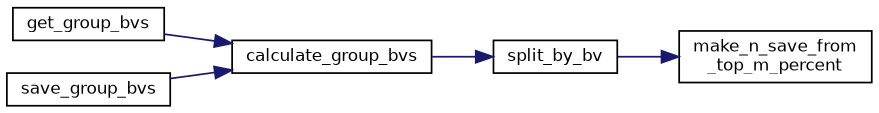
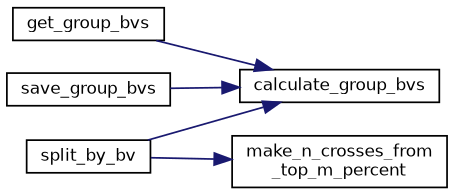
  digraph {
    rankdir=RL
    node [color=black fillcolor=white fontname=Helvetica fontsize=10 shape=record style=filled]
    edge [color=midnightblue dir=back fontname=Helvetica fontsize=10 labelfontname=Helvetica labelfontsize=10 style=solid]
    n1 [height=0.2 label=calculate_group_bvs width=0.4]
    n2 [height=0.2 label=get_group_bvs width=0.4]
    n3 [height=0.2 label=save_group_bvs width=0.4]
    n4 [height=0.2 label=split_by_bv width=0.4]
-   n5 [height=0.2 label="make_n_save_from\l_top_m_percent" width=0.4]
+   n5 [height=0.2 label="make_n_crosses_from\l_top_m_percent" width=0.4]
    n1 -> n2
    n1 -> n3
-   n4 -> n1
+   n1 -> n4
    n5 -> n4
  }
